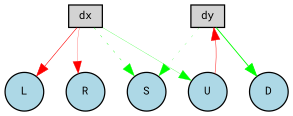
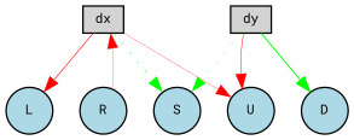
  digraph {
    fontname="Roboto Mono"
    node [fillcolor=lightblue fontname="Roboto Mono" fontsize=9 shape=circle style=filled]
    edge [color=red fontname="Roboto Mono" style=solid]
    dy [fillcolor=lightgray height=0.2 shape=box width=0.2]
    S [height=0.2 width=0.2]
    U [height=0.2 width=0.2]
    D [height=0.2 width=0.2]
    L [height=0.2 width=0.2]
    R [height=0.2 width=0.2]
    dx [fillcolor=lightgray height=0.2 shape=box width=0.2]
    dy -> S [color=green penwidth=0.16723001205524504 style=dotted]
-   U -> dy [penwidth=0.35404998518369635]
+   dy -> U [penwidth=0.35404998518369635]
    dy -> D [color=green penwidth=0.7070246371409513]
    dx -> S [color=green penwidth=0.2901287979676964 style=dotted]
-   dx -> U [color=green penwidth=0.19261170755476745]
+   dx -> U [penwidth=0.19261170755476745]
    dx -> L [penwidth=0.46255664505953853]
-   dx -> R [penwidth=0.1839472305203127]
+   R -> dx [penwidth=0.1839472305203127]
  }
